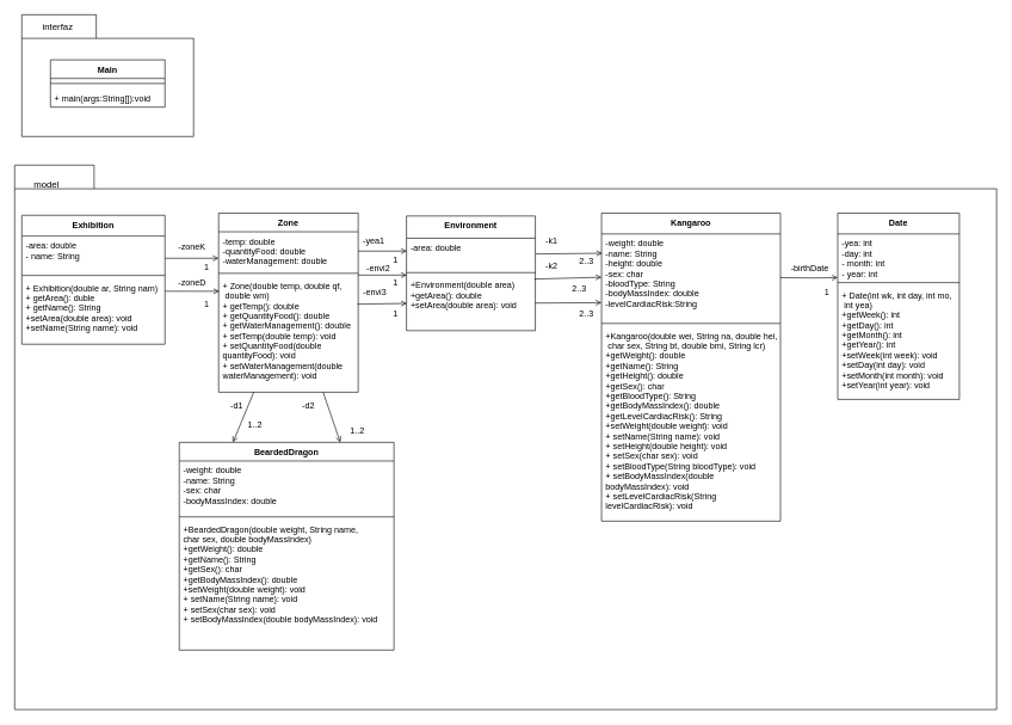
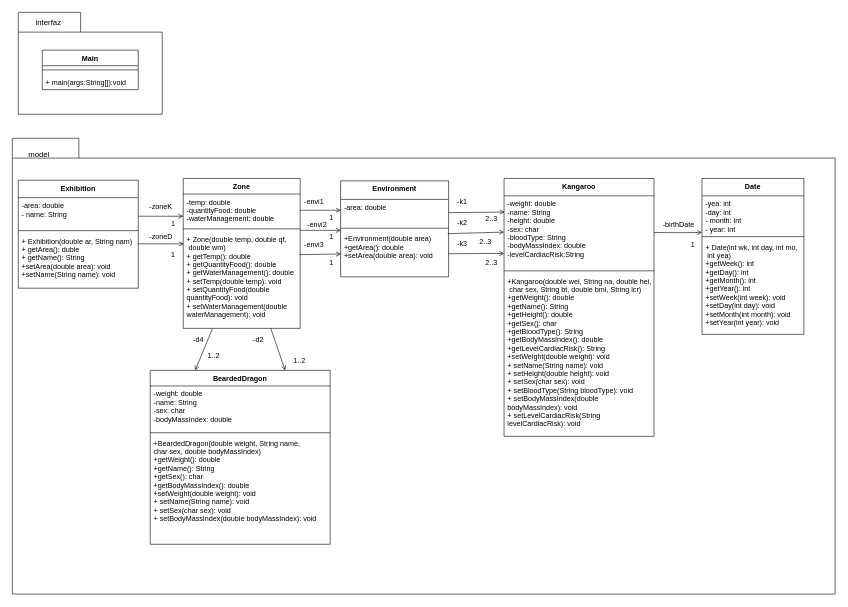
  <mxCell id="0" />
  <mxCell id="1" parent="0" />
  <mxCell id="2" value="" style="shape=folder;fontStyle=1;spacingTop=10;tabWidth=104;tabHeight=33;tabPosition=left;html=1;" parent="1" vertex="1"><mxGeometry x="30" y="20" width="240" height="170" as="geometry" /></mxCell>
  <mxCell id="3" value="" style="shape=folder;fontStyle=1;spacingTop=10;tabWidth=111;tabHeight=33;tabPosition=left;html=1;" parent="1" vertex="1"><mxGeometry x="20" y="230" width="1372" height="760" as="geometry" /></mxCell>
  <mxCell id="4" value="&lt;font style=&quot;font-size: 13px&quot;&gt;interfaz&lt;/font&gt;" style="text;html=1;resizable=0;points=[];autosize=1;align=center;verticalAlign=top;spacingTop=-7;spacing=2;spacingLeft=0;spacingRight=0;" parent="1" vertex="1"><mxGeometry x="50" y="30" width="60" height="20" as="geometry" /></mxCell>
  <mxCell id="5" value="Main" style="swimlane;fontStyle=1;align=center;verticalAlign=top;childLayout=stackLayout;horizontal=1;startSize=26;horizontalStack=0;resizeParent=1;resizeParentMax=0;resizeLast=0;collapsible=1;marginBottom=0;" parent="1" vertex="1"><mxGeometry x="70" y="83" width="160" height="66" as="geometry" /></mxCell>
  <mxCell id="6" value="" style="line;strokeWidth=1;fillColor=none;align=left;verticalAlign=middle;spacingTop=-1;spacingLeft=3;spacingRight=3;rotatable=0;labelPosition=right;points=[];portConstraint=eastwest;" parent="5" vertex="1"><mxGeometry y="26" width="160" height="14" as="geometry" /></mxCell>
  <mxCell id="7" value="+ main(args:String[]):void " style="text;strokeColor=none;fillColor=none;align=left;verticalAlign=top;spacingLeft=4;spacingRight=4;overflow=hidden;rotatable=0;points=[[0,0.5],[1,0.5]];portConstraint=eastwest;" parent="5" vertex="1"><mxGeometry y="40" width="160" height="26" as="geometry" /></mxCell>
  <mxCell id="8" value="&lt;font style=&quot;font-size: 13px&quot;&gt;model&lt;/font&gt;" style="text;html=1;resizable=0;points=[];autosize=1;align=left;verticalAlign=top;spacingTop=-4;" parent="1" vertex="1"><mxGeometry x="45" y="246" width="50" height="20" as="geometry" /></mxCell>
  <mxCell id="9" value="Exhibition" style="swimlane;fontStyle=1;align=center;verticalAlign=top;childLayout=stackLayout;horizontal=1;startSize=29;horizontalStack=0;resizeParent=1;resizeParentMax=0;resizeLast=0;collapsible=1;marginBottom=0;" parent="1" vertex="1"><mxGeometry x="30" y="300" width="200" height="180" as="geometry" /></mxCell>
  <mxCell id="10" value="-area: double&#10;- name: String &#10;" style="text;strokeColor=none;fillColor=none;align=left;verticalAlign=top;spacingLeft=4;spacingRight=4;overflow=hidden;rotatable=0;points=[[0,0.5],[1,0.5]];portConstraint=eastwest;" parent="9" vertex="1"><mxGeometry y="29" width="200" height="51" as="geometry" /></mxCell>
  <mxCell id="11" value="" style="line;strokeWidth=1;fillColor=none;align=left;verticalAlign=middle;spacingTop=-1;spacingLeft=3;spacingRight=3;rotatable=0;labelPosition=right;points=[];portConstraint=eastwest;" parent="9" vertex="1"><mxGeometry y="80" width="200" height="8" as="geometry" /></mxCell>
  <mxCell id="12" value="+ Exhibition(double ar, String nam)&#10;+ getArea(): duble&#10;+ getName(): String&#10;+setArea(double area): void&#10;+setName(String name): void" style="text;strokeColor=none;fillColor=none;align=left;verticalAlign=top;spacingLeft=4;spacingRight=4;overflow=hidden;rotatable=0;points=[[0,0.5],[1,0.5]];portConstraint=eastwest;" parent="9" vertex="1"><mxGeometry y="88" width="200" height="92" as="geometry" /></mxCell>
  <mxCell id="13" value="Zone" style="swimlane;fontStyle=1;align=center;verticalAlign=top;childLayout=stackLayout;horizontal=1;startSize=26;horizontalStack=0;resizeParent=1;resizeParentMax=0;resizeLast=0;collapsible=1;marginBottom=0;" parent="1" vertex="1"><mxGeometry x="305" y="297" width="195" height="250" as="geometry"><mxRectangle x="315" y="37" width="60" height="26" as="alternateBounds" /></mxGeometry></mxCell>
  <mxCell id="14" value="-temp: double&#10;-quantityFood: double&#10;-waterManagement: double&#10;&#10;" style="text;strokeColor=none;fillColor=none;align=left;verticalAlign=top;spacingLeft=4;spacingRight=4;overflow=hidden;rotatable=0;points=[[0,0.5],[1,0.5]];portConstraint=eastwest;" parent="13" vertex="1"><mxGeometry y="26" width="195" height="54" as="geometry" /></mxCell>
  <mxCell id="15" value="" style="line;strokeWidth=1;fillColor=none;align=left;verticalAlign=middle;spacingTop=-1;spacingLeft=3;spacingRight=3;rotatable=0;labelPosition=right;points=[];portConstraint=eastwest;" parent="13" vertex="1"><mxGeometry y="80" width="195" height="8" as="geometry" /></mxCell>
  <mxCell id="16" value="+ Zone(double temp, double qf,&#10; double wm)&#10;+ getTemp(): double&#10;+ getQuantityFood(): double&#10;+ getWaterManagement(): double &#10;+ setTemp(double temp): void&#10;+ setQuantityFood(double &#10;quantityFood): void&#10;+ setWaterManagement(double &#10;waterManagement): void&#10;&#10;" style="text;strokeColor=none;fillColor=none;align=left;verticalAlign=top;spacingLeft=4;spacingRight=4;overflow=hidden;rotatable=0;points=[[0,0.5],[1,0.5]];portConstraint=eastwest;" parent="13" vertex="1"><mxGeometry y="88" width="195" height="162" as="geometry" /></mxCell>
  <mxCell id="17" value="Date" style="swimlane;fontStyle=1;align=center;verticalAlign=top;childLayout=stackLayout;horizontal=1;startSize=29;horizontalStack=0;resizeParent=1;resizeParentMax=0;resizeLast=0;collapsible=1;marginBottom=0;" parent="1" vertex="1"><mxGeometry x="1170" y="297" width="170" height="260" as="geometry" /></mxCell>
  <mxCell id="18" value="-yea: int&#10;-day: int&#10;- month: int&#10;- year: int&#10;" style="text;strokeColor=none;fillColor=none;align=left;verticalAlign=top;spacingLeft=4;spacingRight=4;overflow=hidden;rotatable=0;points=[[0,0.5],[1,0.5]];portConstraint=eastwest;" parent="17" vertex="1"><mxGeometry y="29" width="170" height="64" as="geometry" /></mxCell>
  <mxCell id="19" value="" style="line;strokeWidth=1;fillColor=none;align=left;verticalAlign=middle;spacingTop=-1;spacingLeft=3;spacingRight=3;rotatable=0;labelPosition=right;points=[];portConstraint=eastwest;" parent="17" vertex="1"><mxGeometry y="93" width="170" height="8" as="geometry" /></mxCell>
  <mxCell id="20" value="+ Date(int wk, int day, int mo,&#10; int yea)&#10;+getWeek(): int&#10;+getDay(): int&#10;+getMonth(): int&#10;+getYear(): int&#10;+setWeek(int week): void&#10;+setDay(int day): void&#10;+setMonth(int month): void&#10;+setYear(int year): void&#10;" style="text;strokeColor=none;fillColor=none;align=left;verticalAlign=top;spacingLeft=4;spacingRight=4;overflow=hidden;rotatable=0;points=[[0,0.5],[1,0.5]];portConstraint=eastwest;" parent="17" vertex="1"><mxGeometry y="101" width="170" height="159" as="geometry" /></mxCell>
  <mxCell id="21" value="Environment" style="swimlane;fontStyle=1;align=center;verticalAlign=top;childLayout=stackLayout;horizontal=1;startSize=31;horizontalStack=0;resizeParent=1;resizeParentMax=0;resizeLast=0;collapsible=1;marginBottom=0;" parent="1" vertex="1"><mxGeometry x="567.5" y="301" width="180" height="160" as="geometry"><mxRectangle x="577.5" y="41" width="100" height="31" as="alternateBounds" /></mxGeometry></mxCell>
  <mxCell id="22" value="-area: double" style="text;strokeColor=none;fillColor=none;align=left;verticalAlign=top;spacingLeft=4;spacingRight=4;overflow=hidden;rotatable=0;points=[[0,0.5],[1,0.5]];portConstraint=eastwest;" parent="21" vertex="1"><mxGeometry y="31" width="180" height="44" as="geometry" /></mxCell>
  <mxCell id="23" value="" style="line;strokeWidth=1;fillColor=none;align=left;verticalAlign=middle;spacingTop=-1;spacingLeft=3;spacingRight=3;rotatable=0;labelPosition=right;points=[];portConstraint=eastwest;" parent="21" vertex="1"><mxGeometry y="75" width="180" height="8" as="geometry" /></mxCell>
  <mxCell id="24" value="+Environment(double area)&#10;+getArea(): double&#10;+setArea(double area): void&#10;" style="text;strokeColor=none;fillColor=none;align=left;verticalAlign=top;spacingLeft=4;spacingRight=4;overflow=hidden;rotatable=0;points=[[0,0.5],[1,0.5]];portConstraint=eastwest;" parent="21" vertex="1"><mxGeometry y="83" width="180" height="77" as="geometry" /></mxCell>
  <mxCell id="25" style="edgeStyle=none;rounded=0;html=1;startArrow=open;startFill=0;startSize=6;endArrow=none;endFill=0;endSize=6;jettySize=auto;orthogonalLoop=1;strokeWidth=1;exitX=0.004;exitY=0.223;exitDx=0;exitDy=0;exitPerimeter=0;" parent="1" source="29" edge="1"><mxGeometry relative="1" as="geometry"><mxPoint x="850" y="353" as="sourcePoint" /><mxPoint x="748" y="354" as="targetPoint" /></mxGeometry></mxCell>
  <mxCell id="26" style="edgeStyle=none;rounded=0;html=1;startArrow=open;startFill=0;startSize=6;endArrow=none;endFill=0;endSize=6;jettySize=auto;orthogonalLoop=1;strokeWidth=1;entryX=1;entryY=0.5;entryDx=0;entryDy=0;" parent="1" target="24" edge="1"><mxGeometry relative="1" as="geometry"><mxPoint x="840" y="422" as="sourcePoint" /><mxPoint x="748" y="420" as="targetPoint" /></mxGeometry></mxCell>
  <mxCell id="27" style="edgeStyle=none;rounded=0;html=1;exitX=0;exitY=0.5;exitDx=0;exitDy=0;startArrow=open;startFill=0;startSize=6;endArrow=none;endFill=0;endSize=6;jettySize=auto;orthogonalLoop=1;strokeWidth=1;" parent="1" source="29" edge="1"><mxGeometry relative="1" as="geometry"><mxPoint x="746" y="389" as="targetPoint" /></mxGeometry></mxCell>
  <mxCell id="28" value="Kangaroo" style="swimlane;fontStyle=1;align=center;verticalAlign=top;childLayout=stackLayout;horizontal=1;startSize=29;horizontalStack=0;resizeParent=1;resizeParentMax=0;resizeLast=0;collapsible=1;marginBottom=0;" parent="1" vertex="1"><mxGeometry x="840" y="297" width="250" height="430" as="geometry" /></mxCell>
  <mxCell id="29" value="-weight: double&#10;-name: String&#10;-height: double&#10;-sex: char&#10;-bloodType: String&#10;-bodyMassIndex: double&#10;-levelCardiacRisk:String&#10;" style="text;strokeColor=none;fillColor=none;align=left;verticalAlign=top;spacingLeft=4;spacingRight=4;overflow=hidden;rotatable=0;points=[[0,0.5],[1,0.5]];portConstraint=eastwest;" parent="28" vertex="1"><mxGeometry y="29" width="250" height="121" as="geometry" /></mxCell>
  <mxCell id="30" value="" style="line;strokeWidth=1;fillColor=none;align=left;verticalAlign=middle;spacingTop=-1;spacingLeft=3;spacingRight=3;rotatable=0;labelPosition=right;points=[];portConstraint=eastwest;" parent="28" vertex="1"><mxGeometry y="150" width="250" height="8" as="geometry" /></mxCell>
  <mxCell id="31" value="+Kangaroo(double wei, String na, double hei,&#10; char sex, String bt, double bmi, String lcr)&#10;+getWeight(): double&#10;+getName(): String&#10;+getHeight(): double&#10;+getSex(): char&#10;+getBloodType(): String&#10;+getBodyMassIndex(): double&#10;+getLevelCardiacRisk(): String&#10;+setWeight(double weight): void&#10;+ setName(String name): void&#10;+ setHeight(double height): void&#10;+ setSex(char sex): void&#10;+ setBloodType(String bloodType): void&#10;+ setBodyMassIndex(double &#10;bodyMassIndex): void&#10;+ setLevelCardiacRisk(String &#10;levelCardiacRisk): void&#10;&#10;" style="text;strokeColor=none;fillColor=none;align=left;verticalAlign=top;spacingLeft=4;spacingRight=4;overflow=hidden;rotatable=0;points=[[0,0.5],[1,0.5]];portConstraint=eastwest;" parent="28" vertex="1"><mxGeometry y="158" width="250" height="272" as="geometry" /></mxCell>
  <mxCell id="32" value="-zoneD" style="endArrow=open;endFill=0;html=1;align=left;verticalAlign=top;fontSize=12;entryX=0.005;entryY=0.13;entryDx=0;entryDy=0;entryPerimeter=0;" parent="1" target="16" edge="1"><mxGeometry x="-0.556" y="26" relative="1" as="geometry"><mxPoint x="230" y="406" as="sourcePoint" /><mxPoint x="300" y="406" as="targetPoint" /><mxPoint as="offset" /></mxGeometry></mxCell>
  <mxCell id="33" value="-zoneK" style="endArrow=open;endFill=0;html=1;align=left;verticalAlign=top;fontSize=12;entryX=0;entryY=0.685;entryDx=0;entryDy=0;entryPerimeter=0;" parent="1" target="14" edge="1"><mxGeometry x="-0.556" y="30" relative="1" as="geometry"><mxPoint x="230" y="360" as="sourcePoint" /><mxPoint x="300" y="360" as="targetPoint" /><mxPoint as="offset" /></mxGeometry></mxCell>
  <mxCell id="34" style="edgeStyle=none;rounded=0;html=1;startArrow=open;startFill=0;startSize=6;endArrow=none;endFill=0;endSize=6;jettySize=auto;orthogonalLoop=1;strokeWidth=1;entryX=0.995;entryY=0.241;entryDx=0;entryDy=0;entryPerimeter=0;" parent="1" target="16" edge="1"><mxGeometry relative="1" as="geometry"><mxPoint x="568" y="423" as="sourcePoint" /></mxGeometry></mxCell>
  <mxCell id="35" style="edgeStyle=none;rounded=0;html=1;entryX=1;entryY=0.5;entryDx=0;entryDy=0;startArrow=open;startFill=0;startSize=6;endArrow=none;endFill=0;endSize=6;jettySize=auto;orthogonalLoop=1;strokeWidth=1;" parent="1" target="14" edge="1"><mxGeometry relative="1" as="geometry"><mxPoint x="568" y="350" as="sourcePoint" /></mxGeometry></mxCell>
- <mxCell id="36" value="-yea1&lt;br&gt;&lt;br&gt;" style="text;html=1;resizable=0;points=[];autosize=1;align=left;verticalAlign=top;spacingTop=-4;" parent="1" vertex="1"><mxGeometry x="505" y="326" width="48" height="21" as="geometry" /></mxCell>
+ <mxCell id="36" value="-envi1&lt;br&gt;&lt;br&gt;" style="text;html=1;resizable=0;points=[];autosize=1;align=left;verticalAlign=top;spacingTop=-4;" parent="1" vertex="1"><mxGeometry x="505" y="326" width="48" height="21" as="geometry" /></mxCell>
  <mxCell id="37" value="-envi3" style="text;html=1;resizable=0;points=[];autosize=1;align=left;verticalAlign=top;spacingTop=-4;" parent="1" vertex="1"><mxGeometry x="505" y="398" width="50" height="20" as="geometry" /></mxCell>
  <mxCell id="38" value="-k1" style="text;html=1;resizable=0;points=[];autosize=1;align=left;verticalAlign=top;spacingTop=-4;" parent="1" vertex="1"><mxGeometry x="760" y="326" width="30" height="20" as="geometry" /></mxCell>
  <mxCell id="39" value="-k2" style="text;html=1;resizable=0;points=[];autosize=1;align=left;verticalAlign=top;spacingTop=-4;" parent="1" vertex="1"><mxGeometry x="760" y="361" width="30" height="20" as="geometry" /></mxCell>
+ <mxCell id="40" value="-k3" style="text;html=1;resizable=0;points=[];autosize=1;align=left;verticalAlign=top;spacingTop=-4;" parent="1" vertex="1"><mxGeometry x="760" y="396" width="30" height="20" as="geometry" /></mxCell>
  <mxCell id="41" value="-birthDate" style="endArrow=none;endFill=0;html=1;edgeStyle=orthogonalEdgeStyle;align=left;verticalAlign=top;startArrow=open;startFill=0;fontSize=12;entryX=1;entryY=0.504;entryDx=0;entryDy=0;entryPerimeter=0;" parent="1" target="29" edge="1"><mxGeometry x="0.692" y="-27" relative="1" as="geometry"><mxPoint x="1170" y="387" as="sourcePoint" /><mxPoint x="1100" y="387" as="targetPoint" /><mxPoint as="offset" /></mxGeometry></mxCell>
  <mxCell id="42" value="-envi2" style="endArrow=open;endFill=0;html=1;align=left;verticalAlign=top;strokeWidth=1;fontSize=12;spacingRight=0;" parent="1" edge="1"><mxGeometry x="-0.714" y="23" relative="1" as="geometry"><mxPoint x="500" y="383.5" as="sourcePoint" /><mxPoint x="568" y="383.5" as="targetPoint" /><mxPoint as="offset" /></mxGeometry></mxCell>
  <mxCell id="43" value="" style="rounded=0;orthogonalLoop=1;jettySize=auto;html=1;exitX=0.75;exitY=0;exitDx=0;exitDy=0;entryX=0.75;entryY=0;entryDx=0;entryDy=0;endArrow=open;endFill=0;" parent="1" target="45" edge="1"><mxGeometry relative="1" as="geometry"><mxPoint x="451" y="547" as="sourcePoint" /></mxGeometry></mxCell>
  <mxCell id="44" style="rounded=0;orthogonalLoop=1;jettySize=auto;html=1;exitX=0.25;exitY=0;exitDx=0;exitDy=0;entryX=0.25;entryY=0;entryDx=0;entryDy=0;endArrow=open;endFill=0;" parent="1" target="45" edge="1"><mxGeometry relative="1" as="geometry"><mxPoint x="354" y="547" as="sourcePoint" /><mxPoint x="366" y="616" as="targetPoint" /></mxGeometry></mxCell>
  <mxCell id="45" value="BeardedDragon" style="swimlane;fontStyle=1;align=center;verticalAlign=top;childLayout=stackLayout;horizontal=1;startSize=26;horizontalStack=0;resizeParent=1;resizeParentMax=0;resizeLast=0;collapsible=1;marginBottom=0;" parent="1" vertex="1"><mxGeometry x="250" y="617" width="300" height="290" as="geometry" /></mxCell>
  <mxCell id="46" value="-weight: double&#10;-name: String&#10;-sex: char&#10;-bodyMassIndex: double&#10;" style="text;strokeColor=none;fillColor=none;align=left;verticalAlign=top;spacingLeft=4;spacingRight=4;overflow=hidden;rotatable=0;points=[[0,0.5],[1,0.5]];portConstraint=eastwest;" parent="45" vertex="1"><mxGeometry y="26" width="300" height="74" as="geometry" /></mxCell>
  <mxCell id="47" value="" style="line;strokeWidth=1;fillColor=none;align=left;verticalAlign=middle;spacingTop=-1;spacingLeft=3;spacingRight=3;rotatable=0;labelPosition=right;points=[];portConstraint=eastwest;" parent="45" vertex="1"><mxGeometry y="100" width="300" height="8" as="geometry" /></mxCell>
  <mxCell id="48" value="+BeardedDragon(double weight, String name,&#10;char sex, double bodyMassIndex)&#10;+getWeight(): double&#10;+getName(): String&#10;+getSex(): char&#10;+getBodyMassIndex(): double&#10;+setWeight(double weight): void&#10;+ setName(String name): void&#10;+ setSex(char sex): void&#10;+ setBodyMassIndex(double bodyMassIndex): void&#10;&#10;" style="text;strokeColor=none;fillColor=none;align=left;verticalAlign=top;spacingLeft=4;spacingRight=4;overflow=hidden;rotatable=0;points=[[0,0.5],[1,0.5]];portConstraint=eastwest;" parent="45" vertex="1"><mxGeometry y="108" width="300" height="182" as="geometry" /></mxCell>
- <mxCell id="49" value="-d1" style="text;html=1;resizable=0;points=[];autosize=1;align=left;verticalAlign=top;spacingTop=-4;" parent="1" vertex="1"><mxGeometry x="320" y="557" width="30" height="20" as="geometry" /></mxCell>
+ <mxCell id="49" value="-d4" style="text;html=1;resizable=0;points=[];autosize=1;align=left;verticalAlign=top;spacingTop=-4;" parent="1" vertex="1"><mxGeometry x="320" y="557" width="30" height="20" as="geometry" /></mxCell>
  <mxCell id="50" value="-d2" style="text;html=1;resizable=0;points=[];autosize=1;align=left;verticalAlign=top;spacingTop=-4;" parent="1" vertex="1"><mxGeometry x="420" y="557" width="30" height="20" as="geometry" /></mxCell>
  <mxCell id="51" value="1" style="text;html=1;resizable=0;points=[];autosize=1;align=left;verticalAlign=top;spacingTop=-4;fontSize=12;" vertex="1" parent="1"><mxGeometry x="283" y="363" width="13" height="17" as="geometry" /></mxCell>
  <mxCell id="52" value="1" style="text;html=1;resizable=0;points=[];autosize=1;align=left;verticalAlign=top;spacingTop=-4;fontSize=12;" vertex="1" parent="1"><mxGeometry x="283" y="413.5" width="13" height="17" as="geometry" /></mxCell>
  <mxCell id="53" value="1" style="text;html=1;resizable=0;points=[];autosize=1;align=left;verticalAlign=top;spacingTop=-4;fontSize=12;" vertex="1" parent="1"><mxGeometry x="546.5" y="427" width="13" height="17" as="geometry" /></mxCell>
  <mxCell id="54" value="1" style="text;html=1;resizable=0;points=[];autosize=1;align=left;verticalAlign=top;spacingTop=-4;fontSize=12;" vertex="1" parent="1"><mxGeometry x="546.5" y="385" width="13" height="17" as="geometry" /></mxCell>
  <mxCell id="55" value="1" style="text;html=1;resizable=0;points=[];autosize=1;align=left;verticalAlign=top;spacingTop=-4;fontSize=12;" vertex="1" parent="1"><mxGeometry x="546.5" y="352.5" width="13" height="17" as="geometry" /></mxCell>
  <mxCell id="56" value="2..3" style="text;html=1;resizable=0;points=[];autosize=1;align=left;verticalAlign=top;spacingTop=-4;fontSize=12;" vertex="1" parent="1"><mxGeometry x="807" y="354" width="40" height="20" as="geometry" /></mxCell>
  <mxCell id="57" value="2..3" style="text;html=1;resizable=0;points=[];autosize=1;align=left;verticalAlign=top;spacingTop=-4;fontSize=12;" vertex="1" parent="1"><mxGeometry x="797" y="392" width="40" height="20" as="geometry" /></mxCell>
  <mxCell id="58" value="2..3" style="text;html=1;resizable=0;points=[];autosize=1;align=left;verticalAlign=top;spacingTop=-4;fontSize=12;" vertex="1" parent="1"><mxGeometry x="807" y="427" width="40" height="20" as="geometry" /></mxCell>
  <mxCell id="59" value="1" style="text;html=1;resizable=0;points=[];autosize=1;align=left;verticalAlign=top;spacingTop=-4;fontSize=12;" vertex="1" parent="1"><mxGeometry x="1150" y="397.5" width="13" height="17" as="geometry" /></mxCell>
  <mxCell id="60" value="1..2" style="text;html=1;resizable=0;points=[];autosize=1;align=left;verticalAlign=top;spacingTop=-4;fontSize=12;" vertex="1" parent="1"><mxGeometry x="343.5" y="582.5" width="40" height="20" as="geometry" /></mxCell>
  <mxCell id="61" value="1..2" style="text;html=1;resizable=0;points=[];autosize=1;align=left;verticalAlign=top;spacingTop=-4;fontSize=12;" vertex="1" parent="1"><mxGeometry x="487" y="591" width="40" height="20" as="geometry" /></mxCell>
